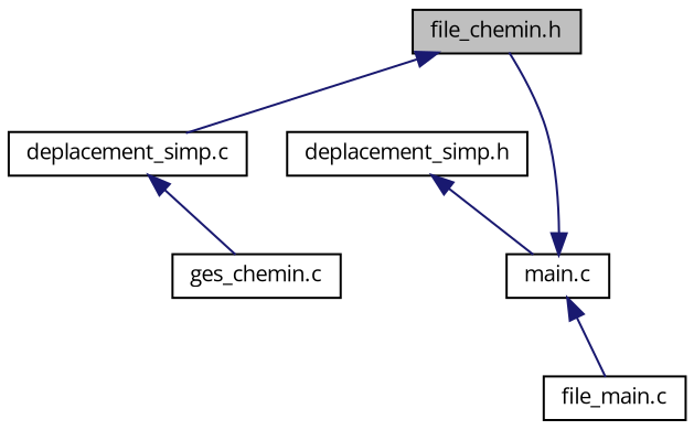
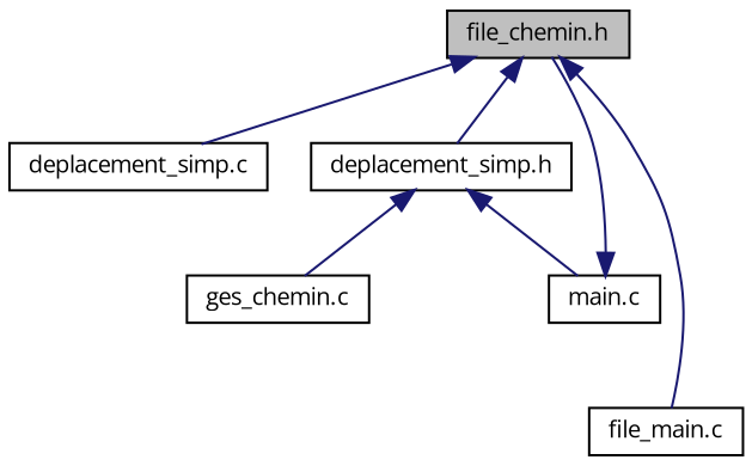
  digraph {
    fontname="Open Sans"
    node [color=black fillcolor=white fontname="Open Sans" fontsize=10 shape=record style=filled]
    edge [color=midnightblue dir=back fontname="Open Sans" fontsize=10 labelfontname=Helvetica labelfontsize=10 style=solid]
    n1 [fillcolor=grey75 fontcolor=black height=0.2 label="file_chemin.h" width=0.4]
    n2 [height=0.2 label="deplacement_simp.c" width=0.4]
    n3 [height=0.2 label="deplacement_simp.h" width=0.4]
    n4 [height=0.2 label="file_main.c" width=0.4]
    n5 [height=0.2 label="main.c" width=0.4]
    n6 [height=0.2 label="ges_chemin.c" width=0.4]
    n1 -> n2
-   n5 -> n4
+   n1 -> n3
+   n1 -> n4
    n3 -> n5
-   n2 -> n6
+   n3 -> n6
    n5 -> n1
  }
